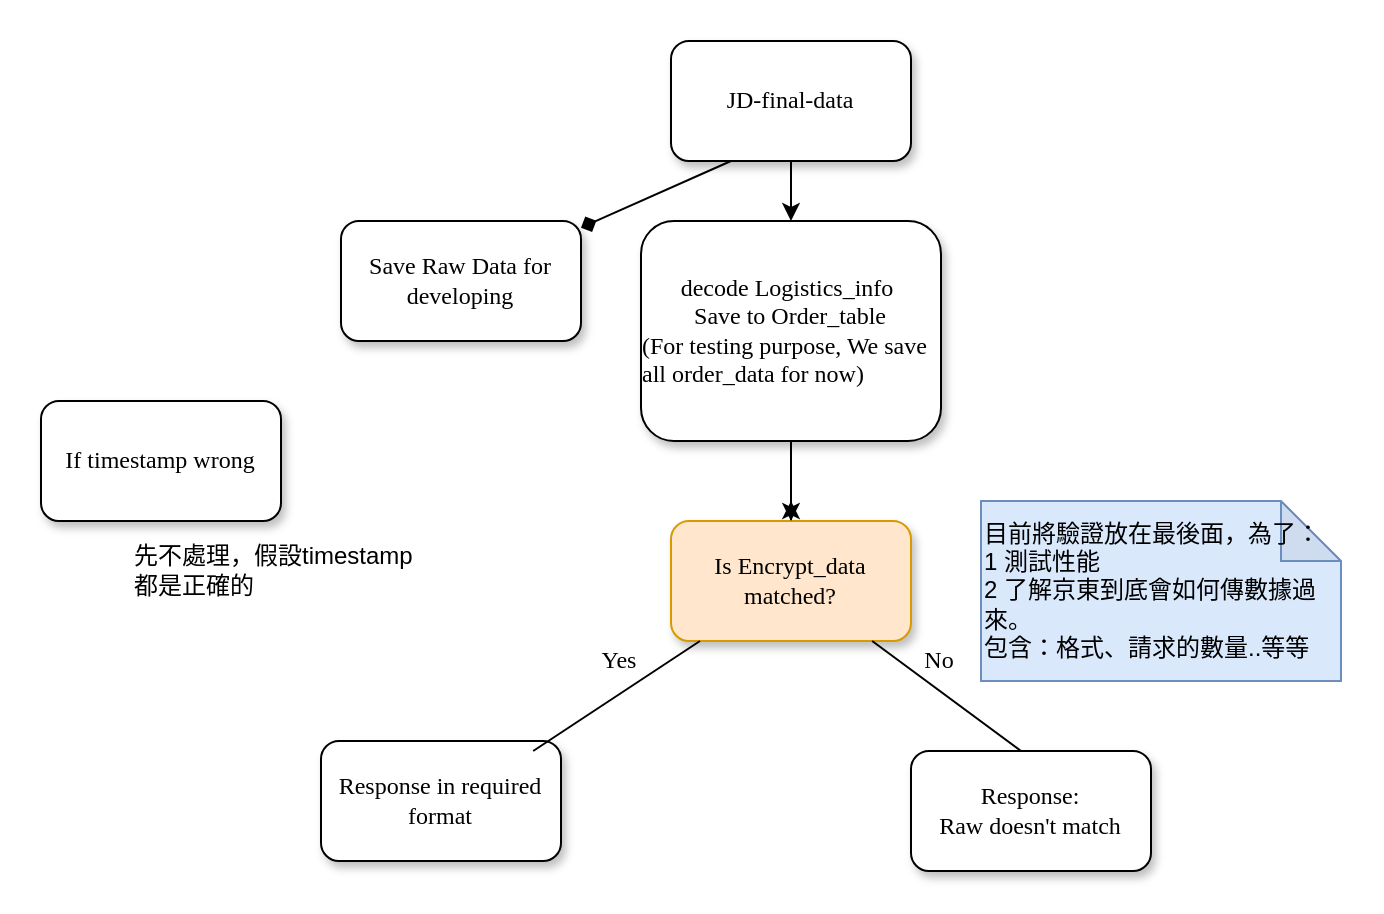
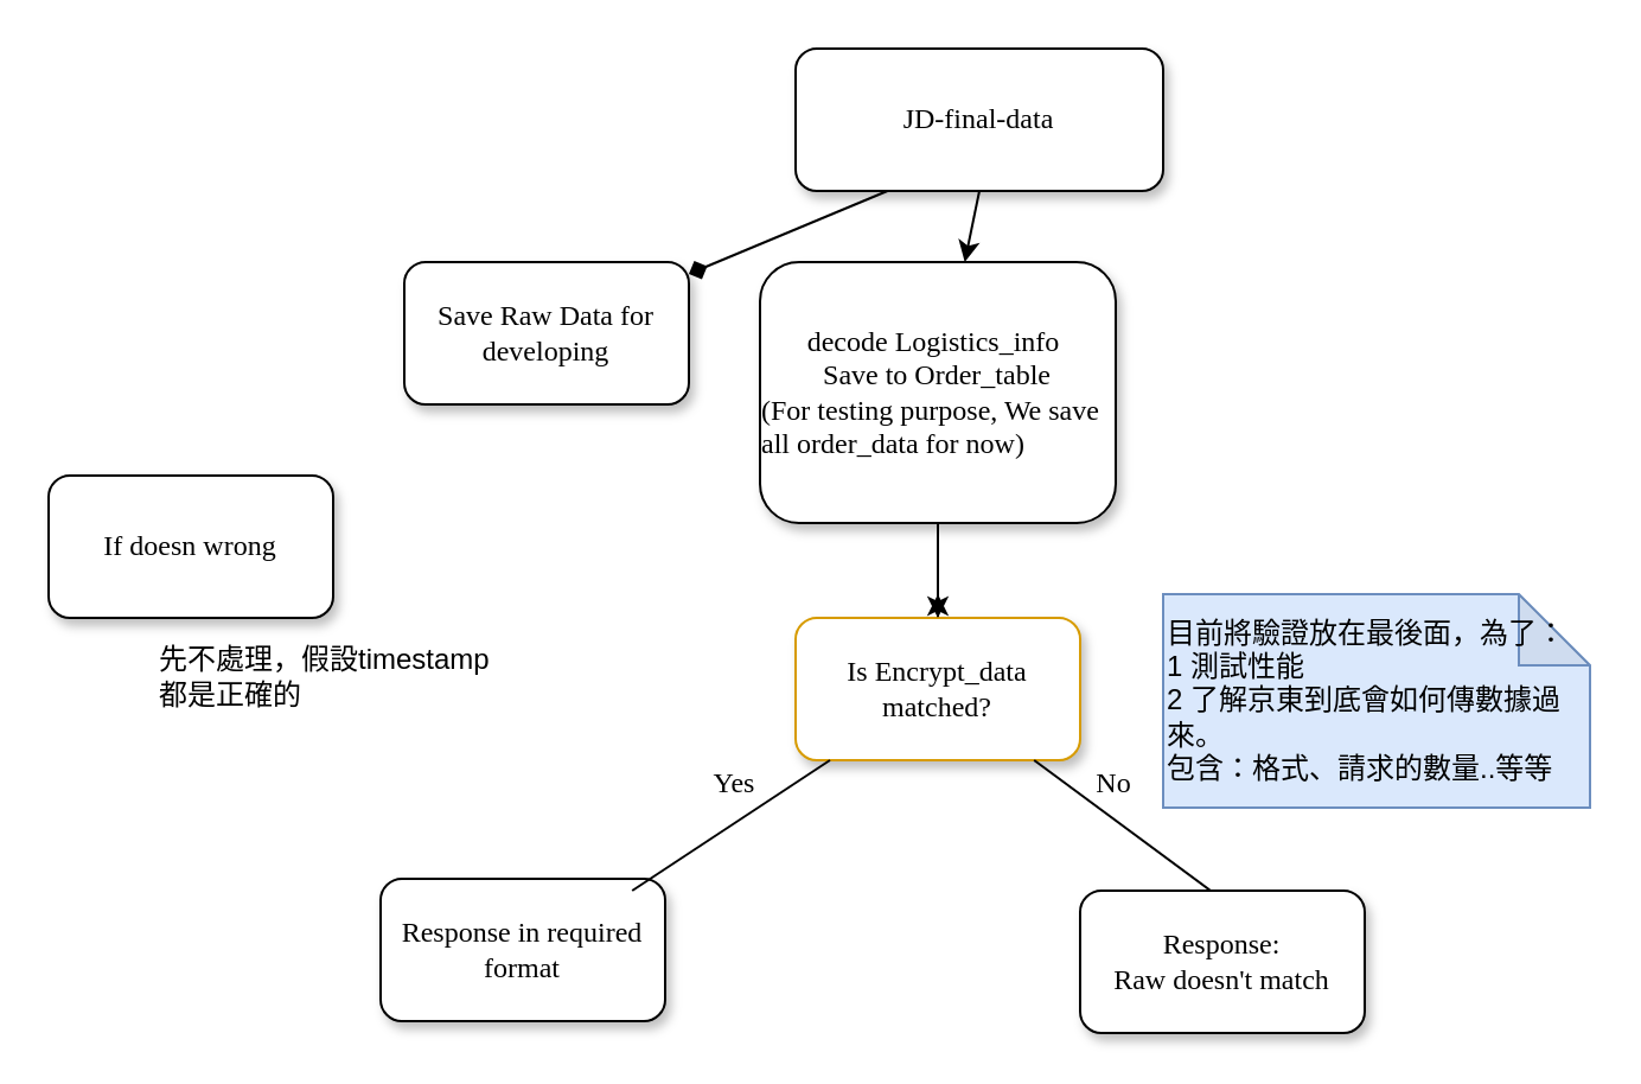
  <mxCell id="0" />
  <mxCell id="1" parent="0" />
  <mxCell id="2" style="rounded=0;orthogonalLoop=1;jettySize=auto;html=0;exitX=0.25;exitY=1;exitDx=0;exitDy=0;endArrow=diamond;endFill=1;" edge="1" parent="1" source="4" target="5"><mxGeometry relative="1" as="geometry" /></mxCell>
  <mxCell id="3" style="edgeStyle=none;rounded=0;orthogonalLoop=1;jettySize=auto;html=0;exitX=0.5;exitY=1;exitDx=0;exitDy=0;endArrow=classic;endFill=1;" edge="1" parent="1" source="4" target="14"><mxGeometry relative="1" as="geometry" /></mxCell>
- <mxCell id="4" value="JD-final-data" style="whiteSpace=wrap;html=1;rounded=1;shadow=1;labelBackgroundColor=none;strokeWidth=1;fontFamily=Verdana;fontSize=12;align=center;" parent="1" vertex="1"><mxGeometry x="335" y="20" width="120" height="60" as="geometry" /></mxCell>
+ <mxCell id="4" value="JD-final-data" style="whiteSpace=wrap;html=1;rounded=1;shadow=1;labelBackgroundColor=none;strokeWidth=1;fontFamily=Verdana;fontSize=12;align=center;" parent="1" vertex="1"><mxGeometry x="335" y="20" width="155" height="60" as="geometry" /></mxCell>
  <mxCell id="5" value="Save Raw Data for developing" style="whiteSpace=wrap;html=1;rounded=1;shadow=1;labelBackgroundColor=none;strokeWidth=1;fontFamily=Verdana;fontSize=12;align=center;" parent="1" vertex="1"><mxGeometry x="170" y="110" width="120" height="60" as="geometry" /></mxCell>
  <mxCell id="6" value="Response:&lt;br&gt;Raw doesn't match" style="whiteSpace=wrap;html=1;rounded=1;shadow=1;labelBackgroundColor=none;strokeWidth=1;fontFamily=Verdana;fontSize=12;align=center;" parent="1" vertex="1"><mxGeometry x="455" y="375" width="120" height="60" as="geometry" /></mxCell>
  <mxCell id="7" style="edgeStyle=none;rounded=0;orthogonalLoop=1;jettySize=auto;html=0;endArrow=classic;endFill=1;" edge="1" parent="1" source="8"><mxGeometry relative="1" as="geometry"><mxPoint x="395" y="250" as="targetPoint" /></mxGeometry></mxCell>
- <mxCell id="8" value="Is Encrypt_data matched?" style="whiteSpace=wrap;html=1;rounded=1;shadow=1;labelBackgroundColor=none;strokeWidth=1;fontFamily=Verdana;fontSize=12;align=center;fillColor=#ffe6cc;strokeColor=#d79b00;" parent="1" vertex="1"><mxGeometry x="335" y="260" width="120" height="60" as="geometry" /></mxCell>
+ <mxCell id="8" value="Is Encrypt_data matched?" style="whiteSpace=wrap;html=1;rounded=1;shadow=1;labelBackgroundColor=none;strokeWidth=1;fontFamily=Verdana;fontSize=12;align=center;fillColor=#ffffff;strokeColor=#d79b00;" parent="1" vertex="1"><mxGeometry x="335" y="260" width="120" height="60" as="geometry" /></mxCell>
  <mxCell id="9" value="Response in required format" style="whiteSpace=wrap;html=1;rounded=1;shadow=1;labelBackgroundColor=none;strokeWidth=1;fontFamily=Verdana;fontSize=12;align=center;" parent="1" vertex="1"><mxGeometry x="160" y="370" width="120" height="60" as="geometry" /></mxCell>
- <mxCell id="10" value="If timestamp wrong" style="whiteSpace=wrap;html=1;rounded=1;shadow=1;labelBackgroundColor=none;strokeWidth=1;fontFamily=Verdana;fontSize=12;align=center;" parent="1" vertex="1"><mxGeometry x="20" y="200" width="120" height="60" as="geometry" /></mxCell>
+ <mxCell id="10" value="If doesn wrong" style="whiteSpace=wrap;html=1;rounded=1;shadow=1;labelBackgroundColor=none;strokeWidth=1;fontFamily=Verdana;fontSize=12;align=center;" parent="1" vertex="1"><mxGeometry x="20" y="200" width="120" height="60" as="geometry" /></mxCell>
  <mxCell id="11" value="Yes" style="rounded=0;html=1;labelBackgroundColor=none;startArrow=none;startFill=0;startSize=5;endArrow=none;endFill=0;endSize=5;jettySize=auto;orthogonalLoop=1;strokeWidth=1;fontFamily=Verdana;fontSize=12" parent="1" source="8" edge="1"><mxGeometry x="-0.217" y="-14" relative="1" as="geometry"><mxPoint as="offset" /><mxPoint x="266.089" y="375" as="targetPoint" /></mxGeometry></mxCell>
  <mxCell id="12" value="No" style="rounded=0;html=1;labelBackgroundColor=none;startArrow=none;startFill=0;startSize=5;endArrow=none;endFill=0;endSize=5;jettySize=auto;orthogonalLoop=1;strokeWidth=1;fontFamily=Verdana;fontSize=12" parent="1" source="8" edge="1"><mxGeometry x="-0.284" y="12" relative="1" as="geometry"><mxPoint as="offset" /><mxPoint x="510.002" y="375" as="targetPoint" /></mxGeometry></mxCell>
  <mxCell id="13" style="edgeStyle=none;rounded=0;orthogonalLoop=1;jettySize=auto;html=0;exitX=0.5;exitY=1;exitDx=0;exitDy=0;endArrow=classic;endFill=1;" edge="1" parent="1" source="14"><mxGeometry relative="1" as="geometry"><mxPoint x="395" y="260" as="targetPoint" /></mxGeometry></mxCell>
  <mxCell id="14" value="decode Logistics_info&amp;nbsp;&lt;br&gt;Save to Order_table&lt;br&gt;&lt;div style=&quot;text-align: left&quot;&gt;&lt;span&gt;(For testing purpose, We save all order_data for now)&lt;/span&gt;&lt;/div&gt;" style="whiteSpace=wrap;html=1;rounded=1;shadow=1;labelBackgroundColor=none;strokeWidth=1;fontFamily=Verdana;fontSize=12;align=center;" vertex="1" parent="1"><mxGeometry x="320" y="110" width="150" height="110" as="geometry" /></mxCell>
  <mxCell id="15" value="先不處理，假設timestamp&lt;br&gt;都是正確的" style="text;html=1;align=left;verticalAlign=middle;resizable=0;points=[];autosize=1;strokeColor=none;fillColor=none;" vertex="1" parent="1"><mxGeometry x="65" y="270" width="150" height="30" as="geometry" /></mxCell>
  <mxCell id="16" value="目前將驗證放在最後面，為了：&lt;br&gt;1 測試性能&lt;br&gt;2 了解京東到底會如何傳數據過來。&lt;br&gt;&lt;div style=&quot;&quot;&gt;&lt;span&gt;包含：格式、請求的數量..等等&lt;/span&gt;&lt;/div&gt;" style="shape=note;whiteSpace=wrap;html=1;backgroundOutline=1;darkOpacity=0.05;fillColor=#dae8fc;strokeColor=#6c8ebf;align=left;" vertex="1" parent="1"><mxGeometry x="490" y="250" width="180" height="90" as="geometry" /></mxCell>
